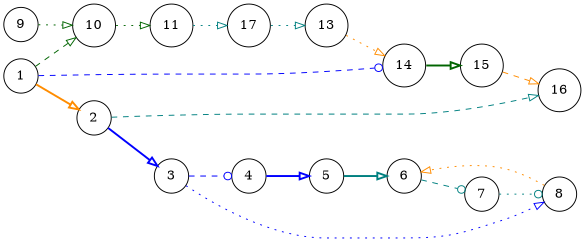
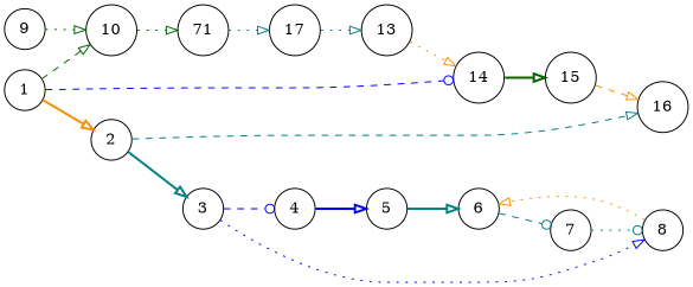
  digraph {
    rankdir=LR
    node [shape=circle]
    edge [arrowhead=onormal color=teal style=dotted]
    n1 [label=1]
    n2 [label=2]
    n3 [label=10]
    n4 [label=14]
    n5 [label=3]
    n6 [label=16]
-   n7 [label=11]
+   n7 [label=71]
    n8 [label=15]
    n9 [label=4]
    n10 [label=8]
    n11 [label=5]
    n12 [label=6]
    n13 [label=7]
    n14 [label=9]
    n15 [label=17]
    n16 [label=13]
    n1 -> n2 [color=darkorange style=bold]
    n1 -> n3 [color=darkgreen style=dashed]
    n1 -> n4 [arrowhead=odot color=blue style=dashed]
-   n2 -> n5 [color=blue style=bold]
+   n2 -> n5 [style=bold]
    n2 -> n6 [style=dashed]
    n3 -> n7 [color=darkgreen]
    n4 -> n8 [color=darkgreen style=bold]
    n5 -> n9 [arrowhead=odot color=blue style=dashed]
    n5 -> n10 [color=blue]
    n7 -> n15
    n8 -> n6 [color=darkorange style=dashed]
    n9 -> n11 [color=blue style=bold]
    n10 -> n12 [color=darkorange]
    n11 -> n12 [style=bold]
    n12 -> n13 [arrowhead=odot style=dashed]
    n13 -> n10 [arrowhead=odot]
    n14 -> n3 [color=darkgreen]
    n15 -> n16
    n16 -> n4 [color=darkorange]
  }
